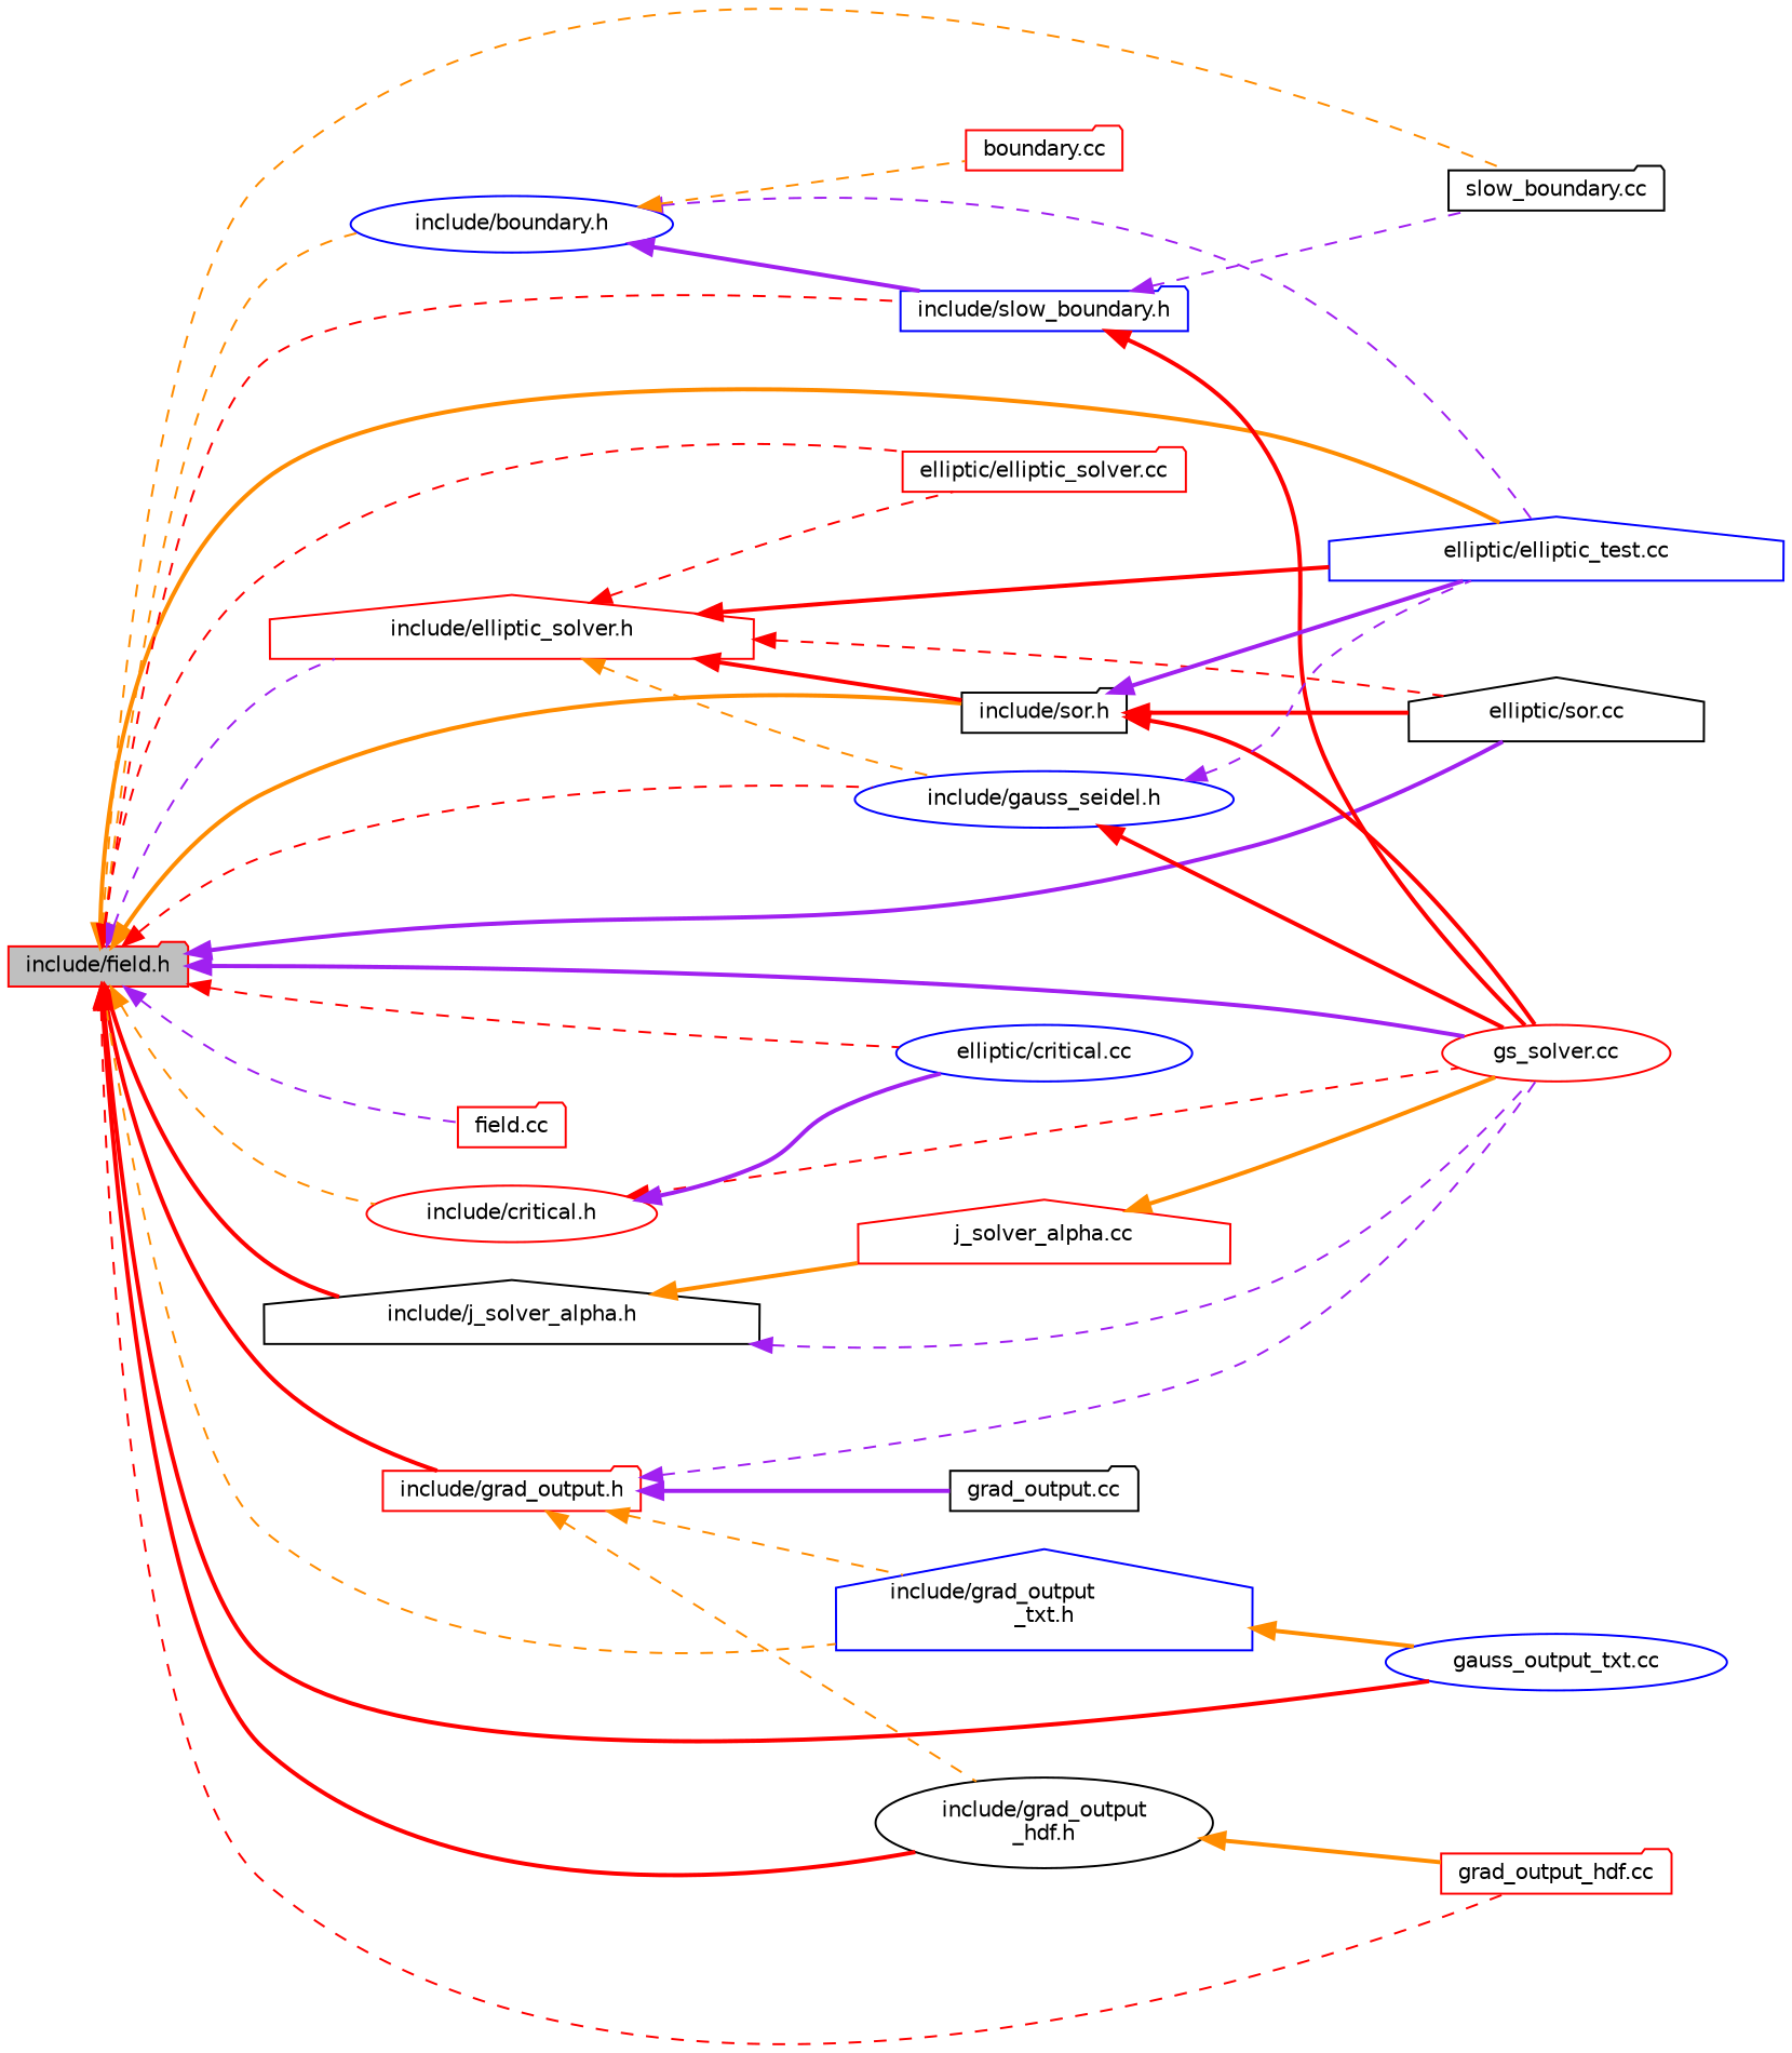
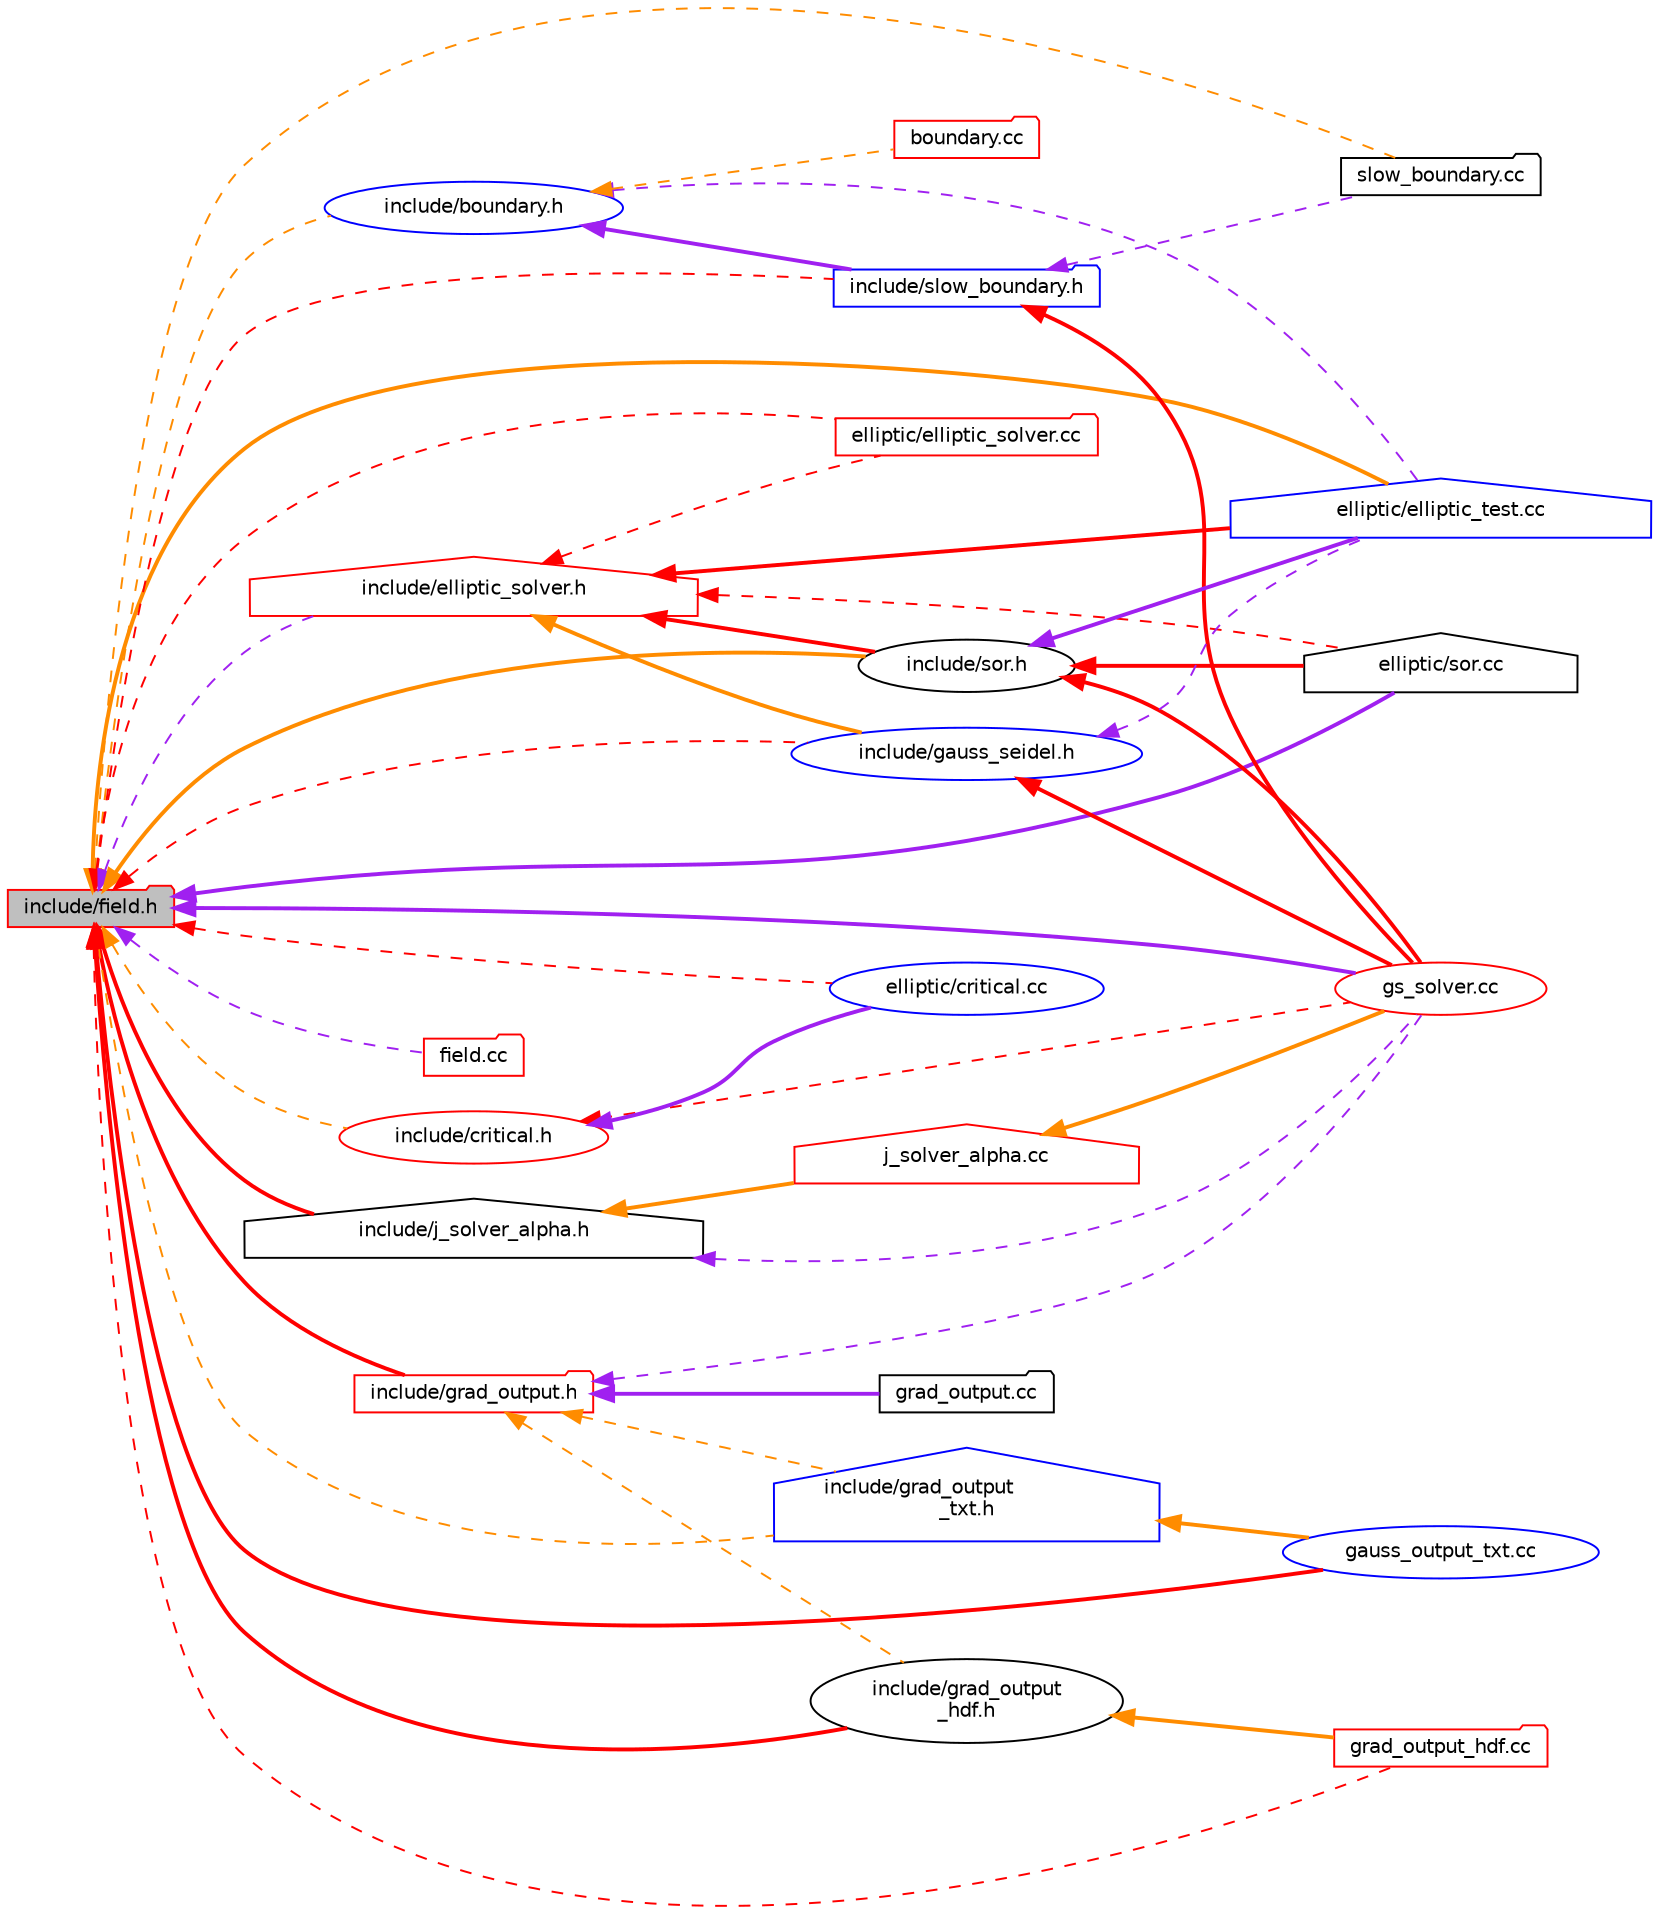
  digraph {
    rankdir=LR
    node [color=red fillcolor=white fontname=Helvetica fontsize=10 shape=folder style=filled]
    edge [color=red dir=back fontname=Helvetica fontsize=10 labelfontname=Helvetica labelfontsize=10 style=dashed]
    n1 [fillcolor=grey75 fontcolor=black height=0.2 label="include/field.h" width=0.4]
    n2 [color=blue height=0.2 label="include/boundary.h" shape=ellipse width=0.4]
    n3 [color=blue height=0.2 label="elliptic/elliptic_test.cc" shape=house width=0.4]
    n4 [color=blue height=0.2 label="include/slow_boundary.h" width=0.4]
    n5 [height=0.2 label="gs_solver.cc" shape=ellipse width=0.4]
    n6 [color=black height=0.2 label="slow_boundary.cc" width=0.4]
    n7 [color=blue height=0.2 label="elliptic/critical.cc" shape=ellipse width=0.4]
    n8 [height=0.2 label="elliptic/elliptic_solver.cc" width=0.4]
    n9 [height=0.2 label="include/elliptic_solver.h" shape=house width=0.4]
-   n10 [color=black height=0.2 label="include/sor.h" width=0.4]
+   n10 [color=black height=0.2 label="include/sor.h" shape=ellipse width=0.4]
    n11 [color=black height=0.2 label="elliptic/sor.cc" shape=house width=0.4]
    n12 [color=blue height=0.2 label="include/gauss_seidel.h" shape=ellipse width=0.4]
    n13 [height=0.2 label="field.cc" width=0.4]
    n14 [height=0.2 label="include/grad_output.h" width=0.4]
    n15 [color=blue height=0.2 label="include/grad_output\l_txt.h" shape=house width=0.4]
    n16 [color=blue height=0.2 label="gauss_output_txt.cc" shape=ellipse width=0.4]
    n17 [color=black height=0.2 label="include/grad_output\l_hdf.h" shape=ellipse width=0.4]
    n18 [height=0.2 label="grad_output_hdf.cc" width=0.4]
    n19 [color=black height=0.2 label="include/j_solver_alpha.h" shape=house width=0.4]
    n20 [height=0.2 label="include/critical.h" shape=ellipse width=0.4]
    n21 [height=0.2 label="boundary.cc" width=0.4]
    n22 [color=black height=0.2 label="grad_output.cc" width=0.4]
    n23 [height=0.2 label="j_solver_alpha.cc" shape=house width=0.4]
    n1 -> n2 [color=darkorange]
    n1 -> n3 [color=darkorange style=bold]
    n1 -> n4
    n1 -> n5 [color=purple style=bold]
    n1 -> n6 [color=darkorange]
    n1 -> n7
    n1 -> n8
    n1 -> n9 [color=purple]
    n1 -> n10 [color=darkorange style=bold]
    n1 -> n11 [color=purple style=bold]
    n1 -> n12
    n1 -> n13 [color=purple]
    n1 -> n14 [style=bold]
    n1 -> n15 [color=darkorange]
    n1 -> n16 [style=bold]
    n1 -> n17 [style=bold]
    n1 -> n18
    n1 -> n19 [style=bold]
    n1 -> n20 [color=darkorange]
    n2 -> n3 [color=purple]
    n2 -> n4 [color=purple style=bold]
    n2 -> n21 [color=darkorange]
    n4 -> n5 [style=bold]
    n4 -> n6 [color=purple]
    n9 -> n3 [style=bold]
    n9 -> n8
    n9 -> n10 [style=bold]
    n9 -> n11
-   n9 -> n12 [color=darkorange]
+   n9 -> n12 [color=darkorange style=bold]
    n10 -> n3 [color=purple style=bold]
    n10 -> n5 [style=bold]
    n10 -> n11 [style=bold]
    n12 -> n3 [color=purple]
    n12 -> n5 [style=bold]
    n14 -> n5 [color=purple]
    n14 -> n15 [color=darkorange]
    n14 -> n17 [color=darkorange]
    n14 -> n22 [color=purple style=bold]
    n15 -> n16 [color=darkorange style=bold]
    n17 -> n18 [color=darkorange style=bold]
    n19 -> n5 [color=purple]
    n19 -> n23 [color=darkorange style=bold]
    n20 -> n5
    n20 -> n7 [color=purple style=bold]
    n23 -> n5 [color=darkorange style=bold]
  }
